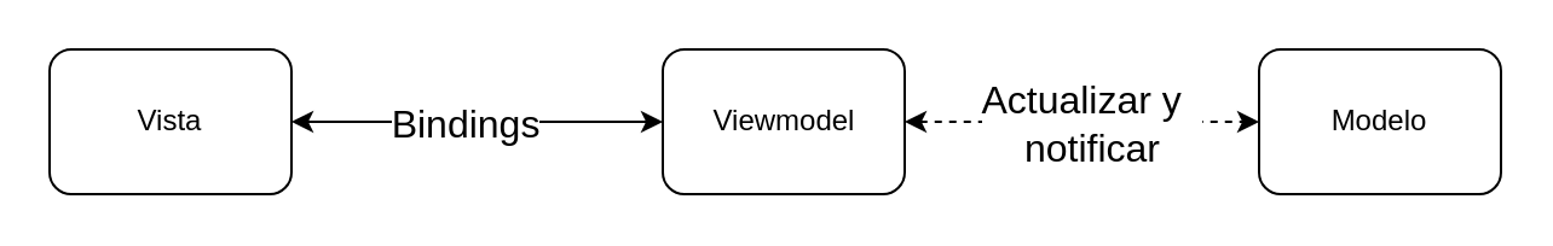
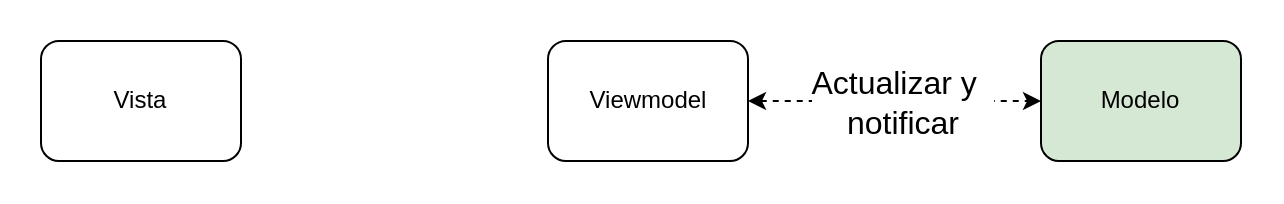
  <mxCell id="0" />
  <mxCell id="1" parent="0" />
- <mxCell id="2" style="edgeStyle=none;html=1;exitX=1;exitY=0.5;exitDx=0;exitDy=0;entryX=0;entryY=0.5;entryDx=0;entryDy=0;startArrow=classic;startFill=1;" edge="1" parent="1" source="4" target="7"><mxGeometry relative="1" as="geometry" /></mxCell>
- <mxCell id="3" value="&lt;font style=&quot;font-size: 16px;&quot;&gt;Bindings&lt;/font&gt;" style="edgeLabel;html=1;align=center;verticalAlign=middle;resizable=0;points=[];" vertex="1" connectable="0" parent="2"><mxGeometry x="-0.367" y="2" relative="1" as="geometry"><mxPoint x="22" y="2" as="offset" /></mxGeometry></mxCell>
  <mxCell id="4" value="Vista" style="rounded=1;whiteSpace=wrap;html=1;" vertex="1" parent="1"><mxGeometry x="20" y="20" width="100" height="60" as="geometry" /></mxCell>
  <mxCell id="5" style="edgeStyle=none;html=1;exitX=1;exitY=0.5;exitDx=0;exitDy=0;entryX=0;entryY=0.5;entryDx=0;entryDy=0;startArrow=classic;startFill=1;dashed=1;" edge="1" parent="1" source="7" target="8"><mxGeometry relative="1" as="geometry" /></mxCell>
  <mxCell id="6" value="Actualizar y&amp;nbsp;&amp;nbsp;&lt;br&gt;notificar" style="edgeLabel;html=1;align=center;verticalAlign=middle;resizable=0;points=[];fontSize=16;" vertex="1" connectable="0" parent="5"><mxGeometry x="0.283" relative="1" as="geometry"><mxPoint x="-17" as="offset" /></mxGeometry></mxCell>
  <mxCell id="7" value="Viewmodel" style="rounded=1;whiteSpace=wrap;html=1;" vertex="1" parent="1"><mxGeometry x="273.5" y="20" width="100" height="60" as="geometry" /></mxCell>
- <mxCell id="8" value="Modelo" style="rounded=1;whiteSpace=wrap;html=1;" vertex="1" parent="1"><mxGeometry x="520" y="20" width="100" height="60" as="geometry" /></mxCell>
+ <mxCell id="8" value="Modelo" style="rounded=1;whiteSpace=wrap;html=1;fillColor=#d5e8d4;" vertex="1" parent="1"><mxGeometry x="520" y="20" width="100" height="60" as="geometry" /></mxCell>
